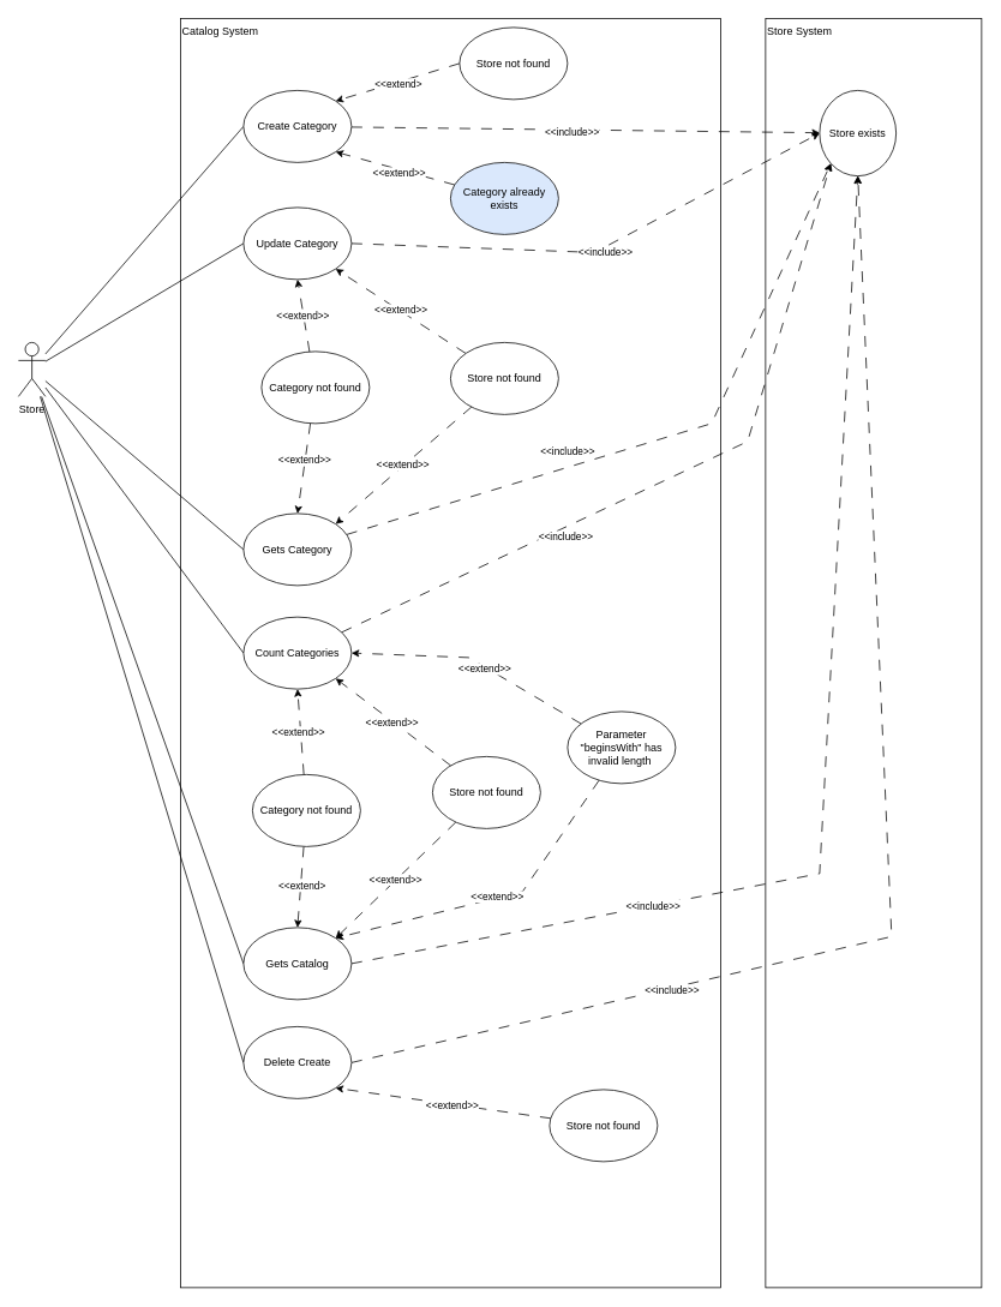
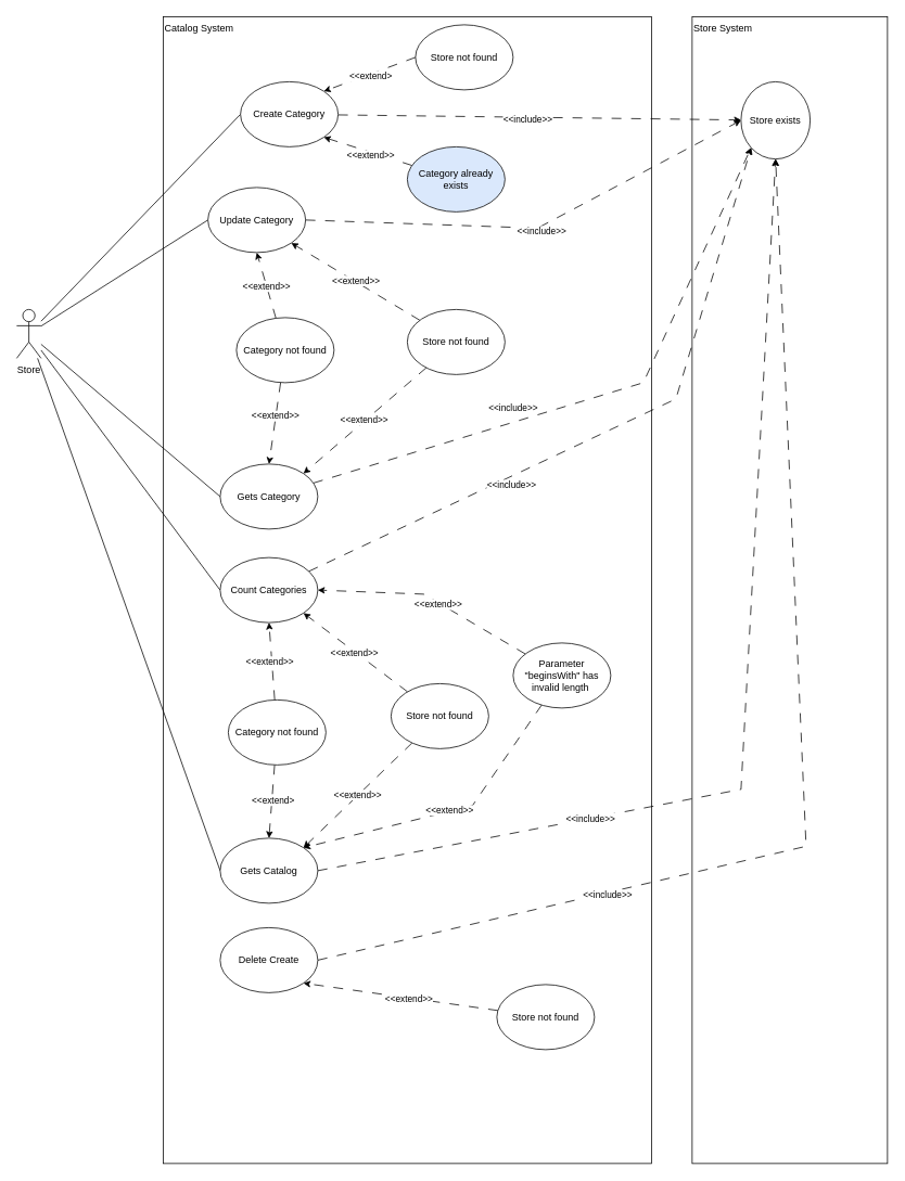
  <mxCell id="0" />
  <mxCell id="1" parent="0" />
  <mxCell id="2" value="Store System" style="rounded=0;whiteSpace=wrap;html=1;verticalAlign=top;align=left;" vertex="1" parent="1"><mxGeometry x="850" y="20" width="240" height="1410" as="geometry" /></mxCell>
  <mxCell id="3" value="Catalog System" style="rounded=0;whiteSpace=wrap;html=1;verticalAlign=top;align=left;" vertex="1" parent="1"><mxGeometry x="200" y="20" width="600" height="1410" as="geometry" /></mxCell>
  <mxCell id="4" style="edgeStyle=none;rounded=0;orthogonalLoop=1;jettySize=auto;html=1;entryX=0;entryY=0.5;entryDx=0;entryDy=0;endArrow=none;endFill=0;" edge="1" parent="1" source="10" target="13"><mxGeometry relative="1" as="geometry" /></mxCell>
  <mxCell id="5" style="edgeStyle=none;rounded=0;orthogonalLoop=1;jettySize=auto;html=1;entryX=0;entryY=0.5;entryDx=0;entryDy=0;endArrow=none;endFill=0;" edge="1" parent="1" source="10" target="16"><mxGeometry relative="1" as="geometry" /></mxCell>
  <mxCell id="6" style="edgeStyle=none;rounded=0;orthogonalLoop=1;jettySize=auto;html=1;entryX=0;entryY=0.5;entryDx=0;entryDy=0;endArrow=none;endFill=0;" edge="1" parent="1" source="10" target="19"><mxGeometry relative="1" as="geometry" /></mxCell>
  <mxCell id="7" style="edgeStyle=none;rounded=0;orthogonalLoop=1;jettySize=auto;html=1;entryX=0;entryY=0.5;entryDx=0;entryDy=0;endArrow=none;endFill=0;" edge="1" parent="1" source="10" target="22"><mxGeometry relative="1" as="geometry" /></mxCell>
  <mxCell id="8" style="edgeStyle=none;rounded=0;orthogonalLoop=1;jettySize=auto;html=1;entryX=0;entryY=0.5;entryDx=0;entryDy=0;endArrow=none;endFill=0;" edge="1" parent="1" source="10" target="25"><mxGeometry relative="1" as="geometry" /></mxCell>
- <mxCell id="9" style="edgeStyle=none;rounded=0;orthogonalLoop=1;jettySize=auto;html=1;entryX=0;entryY=0.5;entryDx=0;entryDy=0;endArrow=none;endFill=0;" edge="1" parent="1" source="10" target="28"><mxGeometry relative="1" as="geometry" /></mxCell>
  <mxCell id="10" value="Store" style="shape=umlActor;verticalLabelPosition=bottom;verticalAlign=top;html=1;outlineConnect=0;" vertex="1" parent="1"><mxGeometry x="20" y="380" width="30" height="60" as="geometry" /></mxCell>
  <mxCell id="11" style="edgeStyle=none;rounded=0;orthogonalLoop=1;jettySize=auto;html=1;dashed=1;dashPattern=12 12;" edge="1" parent="1" source="13" target="29"><mxGeometry relative="1" as="geometry" /></mxCell>
  <mxCell id="12" value="&amp;lt;&amp;lt;include&amp;gt;&amp;gt;" style="edgeLabel;html=1;align=center;verticalAlign=middle;resizable=0;points=[];" vertex="1" connectable="0" parent="11"><mxGeometry x="-0.059" y="-2" relative="1" as="geometry"><mxPoint as="offset" /></mxGeometry></mxCell>
- <mxCell id="13" value="Create Category" style="ellipse;whiteSpace=wrap;html=1;" vertex="1" parent="1"><mxGeometry x="270" y="100" width="120" height="80" as="geometry" /></mxCell>
+ <mxCell id="13" value="Create Category" style="ellipse;whiteSpace=wrap;html=1;" vertex="1" parent="1"><mxGeometry x="295" y="100" width="120" height="80" as="geometry" /></mxCell>
  <mxCell id="14" style="edgeStyle=none;rounded=0;orthogonalLoop=1;jettySize=auto;html=1;entryX=0;entryY=0.5;entryDx=0;entryDy=0;dashed=1;dashPattern=12 12;exitX=1;exitY=0.5;exitDx=0;exitDy=0;" edge="1" parent="1" source="16" target="29"><mxGeometry relative="1" as="geometry"><Array as="points"><mxPoint x="660" y="280" /></Array></mxGeometry></mxCell>
  <mxCell id="15" value="&amp;lt;&amp;lt;include&amp;gt;&amp;gt;" style="edgeLabel;html=1;align=center;verticalAlign=middle;resizable=0;points=[];" vertex="1" connectable="0" parent="14"><mxGeometry x="0.013" y="-5" relative="1" as="geometry"><mxPoint as="offset" /></mxGeometry></mxCell>
- <mxCell id="16" value="Update Category" style="ellipse;whiteSpace=wrap;html=1;" vertex="1" parent="1"><mxGeometry x="270" y="230" width="120" height="80" as="geometry" /></mxCell>
+ <mxCell id="16" value="Update Category" style="ellipse;whiteSpace=wrap;html=1;" vertex="1" parent="1"><mxGeometry x="255" y="230" width="120" height="80" as="geometry" /></mxCell>
  <mxCell id="17" style="edgeStyle=none;rounded=0;orthogonalLoop=1;jettySize=auto;html=1;entryX=0;entryY=1;entryDx=0;entryDy=0;dashed=1;dashPattern=12 12;" edge="1" parent="1" source="19" target="29"><mxGeometry relative="1" as="geometry"><Array as="points"><mxPoint x="790" y="470" /></Array></mxGeometry></mxCell>
  <mxCell id="18" value="&amp;lt;&amp;lt;include&amp;gt;&amp;gt;" style="edgeLabel;html=1;align=center;verticalAlign=middle;resizable=0;points=[];" vertex="1" connectable="0" parent="17"><mxGeometry x="-0.084" relative="1" as="geometry"><mxPoint x="-80" y="6" as="offset" /></mxGeometry></mxCell>
  <mxCell id="19" value="Gets Category" style="ellipse;whiteSpace=wrap;html=1;" vertex="1" parent="1"><mxGeometry x="270" y="570" width="120" height="80" as="geometry" /></mxCell>
  <mxCell id="20" style="edgeStyle=none;rounded=0;orthogonalLoop=1;jettySize=auto;html=1;entryX=0;entryY=1;entryDx=0;entryDy=0;dashed=1;dashPattern=12 12;" edge="1" parent="1" source="22" target="29"><mxGeometry relative="1" as="geometry"><Array as="points"><mxPoint x="830" y="490" /></Array></mxGeometry></mxCell>
  <mxCell id="21" value="&amp;lt;&amp;lt;include&amp;gt;&amp;gt;" style="edgeLabel;html=1;align=center;verticalAlign=middle;resizable=0;points=[];" vertex="1" connectable="0" parent="20"><mxGeometry x="-0.448" y="1" relative="1" as="geometry"><mxPoint x="43" y="-9" as="offset" /></mxGeometry></mxCell>
  <mxCell id="22" value="Count Categories" style="ellipse;whiteSpace=wrap;html=1;" vertex="1" parent="1"><mxGeometry x="270" y="685" width="120" height="80" as="geometry" /></mxCell>
  <mxCell id="23" style="edgeStyle=none;rounded=0;orthogonalLoop=1;jettySize=auto;html=1;dashed=1;dashPattern=12 12;entryX=0.5;entryY=1;entryDx=0;entryDy=0;exitX=1;exitY=0.5;exitDx=0;exitDy=0;" edge="1" parent="1" source="25" target="29"><mxGeometry relative="1" as="geometry"><Array as="points"><mxPoint x="910" y="970" /></Array></mxGeometry></mxCell>
  <mxCell id="24" value="&amp;lt;&amp;lt;include&amp;gt;&amp;gt;" style="edgeLabel;html=1;align=center;verticalAlign=middle;resizable=0;points=[];" vertex="1" connectable="0" parent="23"><mxGeometry x="-0.478" relative="1" as="geometry"><mxPoint as="offset" /></mxGeometry></mxCell>
  <mxCell id="25" value="Gets Catalog" style="ellipse;whiteSpace=wrap;html=1;" vertex="1" parent="1"><mxGeometry x="270" y="1030" width="120" height="80" as="geometry" /></mxCell>
  <mxCell id="26" style="edgeStyle=none;rounded=0;orthogonalLoop=1;jettySize=auto;html=1;entryX=0.5;entryY=1;entryDx=0;entryDy=0;dashed=1;dashPattern=12 12;exitX=1;exitY=0.5;exitDx=0;exitDy=0;" edge="1" parent="1" source="28" target="29"><mxGeometry relative="1" as="geometry"><Array as="points"><mxPoint x="990" y="1040" /></Array></mxGeometry></mxCell>
  <mxCell id="27" value="&amp;lt;&amp;lt;include&amp;gt;&amp;gt;" style="edgeLabel;html=1;align=center;verticalAlign=middle;resizable=0;points=[];" vertex="1" connectable="0" parent="26"><mxGeometry x="-0.5" y="-2" relative="1" as="geometry"><mxPoint as="offset" /></mxGeometry></mxCell>
  <mxCell id="28" value="Delete Create" style="ellipse;whiteSpace=wrap;html=1;" vertex="1" parent="1"><mxGeometry x="270" y="1140" width="120" height="80" as="geometry" /></mxCell>
  <mxCell id="29" value="Store exists" style="ellipse;whiteSpace=wrap;html=1;" vertex="1" parent="1"><mxGeometry x="910" y="100" width="85" height="95" as="geometry" /></mxCell>
  <mxCell id="30" style="edgeStyle=none;rounded=0;orthogonalLoop=1;jettySize=auto;html=1;dashed=1;dashPattern=12 12;entryX=1;entryY=1;entryDx=0;entryDy=0;" edge="1" parent="1" source="32" target="13"><mxGeometry relative="1" as="geometry" /></mxCell>
  <mxCell id="31" value="&amp;lt;&amp;lt;extend&amp;gt;&amp;gt;" style="edgeLabel;html=1;align=center;verticalAlign=middle;resizable=0;points=[];" vertex="1" connectable="0" parent="30"><mxGeometry x="-0.08" y="4" relative="1" as="geometry"><mxPoint as="offset" /></mxGeometry></mxCell>
  <mxCell id="32" value="Category already exists" style="ellipse;whiteSpace=wrap;html=1;fillColor=#dae8fc;" vertex="1" parent="1"><mxGeometry x="500" y="180" width="120" height="80" as="geometry" /></mxCell>
  <mxCell id="33" style="edgeStyle=none;rounded=0;orthogonalLoop=1;jettySize=auto;html=1;entryX=0.5;entryY=1;entryDx=0;entryDy=0;dashed=1;dashPattern=12 12;" edge="1" parent="1" source="37" target="16"><mxGeometry relative="1" as="geometry" /></mxCell>
  <mxCell id="34" value="&amp;lt;&amp;lt;extend&amp;gt;&amp;gt;" style="edgeLabel;html=1;align=center;verticalAlign=middle;resizable=0;points=[];" vertex="1" connectable="0" parent="33"><mxGeometry x="-0.016" y="1" relative="1" as="geometry"><mxPoint as="offset" /></mxGeometry></mxCell>
  <mxCell id="35" style="edgeStyle=none;rounded=0;orthogonalLoop=1;jettySize=auto;html=1;entryX=0.5;entryY=0;entryDx=0;entryDy=0;dashed=1;dashPattern=12 12;" edge="1" parent="1" source="37" target="19"><mxGeometry relative="1" as="geometry" /></mxCell>
  <mxCell id="36" value="&amp;lt;&amp;lt;extend&amp;gt;&amp;gt;" style="edgeLabel;html=1;align=center;verticalAlign=middle;resizable=0;points=[];" vertex="1" connectable="0" parent="35"><mxGeometry x="-0.216" y="-1" relative="1" as="geometry"><mxPoint y="1" as="offset" /></mxGeometry></mxCell>
  <mxCell id="37" value="Category not found" style="ellipse;whiteSpace=wrap;html=1;" vertex="1" parent="1"><mxGeometry x="290" y="390" width="120" height="80" as="geometry" /></mxCell>
  <mxCell id="38" style="edgeStyle=none;rounded=0;orthogonalLoop=1;jettySize=auto;html=1;entryX=0.5;entryY=1;entryDx=0;entryDy=0;dashed=1;dashPattern=12 12;" edge="1" parent="1" source="42" target="22"><mxGeometry relative="1" as="geometry" /></mxCell>
  <mxCell id="39" value="&amp;lt;&amp;lt;extend&amp;gt;&amp;gt;" style="edgeLabel;html=1;align=center;verticalAlign=middle;resizable=0;points=[];" vertex="1" connectable="0" parent="38"><mxGeometry x="0.017" y="2" relative="1" as="geometry"><mxPoint x="-1" as="offset" /></mxGeometry></mxCell>
  <mxCell id="40" style="edgeStyle=none;rounded=0;orthogonalLoop=1;jettySize=auto;html=1;entryX=0.5;entryY=0;entryDx=0;entryDy=0;dashed=1;dashPattern=12 12;" edge="1" parent="1" source="42" target="25"><mxGeometry relative="1" as="geometry" /></mxCell>
  <mxCell id="41" value="&amp;lt;&amp;lt;extend&amp;gt;" style="edgeLabel;html=1;align=center;verticalAlign=middle;resizable=0;points=[];" vertex="1" connectable="0" parent="40"><mxGeometry x="-0.025" relative="1" as="geometry"><mxPoint x="1" as="offset" /></mxGeometry></mxCell>
  <mxCell id="42" value="Category not found" style="ellipse;whiteSpace=wrap;html=1;" vertex="1" parent="1"><mxGeometry x="280" y="860" width="120" height="80" as="geometry" /></mxCell>
  <mxCell id="43" style="edgeStyle=none;rounded=0;orthogonalLoop=1;jettySize=auto;html=1;entryX=1;entryY=0.5;entryDx=0;entryDy=0;dashed=1;dashPattern=12 12;" edge="1" parent="1" source="47" target="22"><mxGeometry relative="1" as="geometry"><Array as="points"><mxPoint x="520" y="730" /></Array></mxGeometry></mxCell>
  <mxCell id="44" value="&amp;lt;&amp;lt;extend&amp;gt;&amp;gt;" style="edgeLabel;html=1;align=center;verticalAlign=middle;resizable=0;points=[];" vertex="1" connectable="0" parent="43"><mxGeometry x="-0.108" y="2" relative="1" as="geometry"><mxPoint as="offset" /></mxGeometry></mxCell>
  <mxCell id="45" style="edgeStyle=none;rounded=0;orthogonalLoop=1;jettySize=auto;html=1;entryX=1;entryY=0;entryDx=0;entryDy=0;dashed=1;dashPattern=12 12;" edge="1" parent="1" source="47" target="25"><mxGeometry relative="1" as="geometry"><Array as="points"><mxPoint x="580" y="990" /></Array></mxGeometry></mxCell>
  <mxCell id="46" value="&amp;lt;&amp;lt;extend&amp;gt;&amp;gt;" style="edgeLabel;html=1;align=center;verticalAlign=middle;resizable=0;points=[];" vertex="1" connectable="0" parent="45"><mxGeometry x="-0.014" y="-2" relative="1" as="geometry"><mxPoint as="offset" /></mxGeometry></mxCell>
  <mxCell id="47" value="Parameter &quot;beginsWith&quot; has invalid length&amp;nbsp;" style="ellipse;whiteSpace=wrap;html=1;" vertex="1" parent="1"><mxGeometry x="630" y="790" width="120" height="80" as="geometry" /></mxCell>
  <mxCell id="48" style="edgeStyle=none;rounded=0;orthogonalLoop=1;jettySize=auto;html=1;entryX=1;entryY=1;entryDx=0;entryDy=0;dashed=1;dashPattern=12 12;" edge="1" parent="1" source="52" target="16"><mxGeometry relative="1" as="geometry" /></mxCell>
  <mxCell id="49" value="&amp;lt;&amp;lt;extend&amp;gt;&amp;gt;" style="edgeLabel;html=1;align=center;verticalAlign=middle;resizable=0;points=[];" vertex="1" connectable="0" parent="48"><mxGeometry x="0.006" y="-1" relative="1" as="geometry"><mxPoint as="offset" /></mxGeometry></mxCell>
  <mxCell id="50" style="edgeStyle=none;rounded=0;orthogonalLoop=1;jettySize=auto;html=1;entryX=1;entryY=0;entryDx=0;entryDy=0;dashed=1;dashPattern=12 12;" edge="1" parent="1" source="52" target="19"><mxGeometry relative="1" as="geometry" /></mxCell>
  <mxCell id="51" value="&amp;lt;&amp;lt;extend&amp;gt;&amp;gt;" style="edgeLabel;html=1;align=center;verticalAlign=middle;resizable=0;points=[];" vertex="1" connectable="0" parent="50"><mxGeometry x="0.009" y="-2" relative="1" as="geometry"><mxPoint as="offset" /></mxGeometry></mxCell>
  <mxCell id="52" value="Store not found" style="ellipse;whiteSpace=wrap;html=1;" vertex="1" parent="1"><mxGeometry x="500" y="380" width="120" height="80" as="geometry" /></mxCell>
  <mxCell id="53" style="edgeStyle=none;rounded=0;orthogonalLoop=1;jettySize=auto;html=1;entryX=1;entryY=0;entryDx=0;entryDy=0;exitX=0;exitY=0.5;exitDx=0;exitDy=0;dashed=1;dashPattern=12 12;" edge="1" parent="1" source="55" target="13"><mxGeometry relative="1" as="geometry" /></mxCell>
  <mxCell id="54" value="&amp;lt;&amp;lt;extend&amp;gt;" style="edgeLabel;html=1;align=center;verticalAlign=middle;resizable=0;points=[];" vertex="1" connectable="0" parent="53"><mxGeometry x="0.004" y="3" relative="1" as="geometry"><mxPoint y="-1" as="offset" /></mxGeometry></mxCell>
  <mxCell id="55" value="Store not found" style="ellipse;whiteSpace=wrap;html=1;" vertex="1" parent="1"><mxGeometry x="510" y="30" width="120" height="80" as="geometry" /></mxCell>
  <mxCell id="56" style="edgeStyle=none;rounded=0;orthogonalLoop=1;jettySize=auto;html=1;entryX=1;entryY=1;entryDx=0;entryDy=0;dashed=1;dashPattern=12 12;" edge="1" parent="1" source="60" target="22"><mxGeometry relative="1" as="geometry" /></mxCell>
  <mxCell id="57" value="&amp;lt;&amp;lt;extend&amp;gt;&amp;gt;" style="edgeLabel;html=1;align=center;verticalAlign=middle;resizable=0;points=[];" vertex="1" connectable="0" parent="56"><mxGeometry x="0.011" y="2" relative="1" as="geometry"><mxPoint as="offset" /></mxGeometry></mxCell>
  <mxCell id="58" style="edgeStyle=none;rounded=0;orthogonalLoop=1;jettySize=auto;html=1;entryX=1;entryY=0;entryDx=0;entryDy=0;dashed=1;dashPattern=12 12;" edge="1" parent="1" source="60" target="25"><mxGeometry relative="1" as="geometry" /></mxCell>
  <mxCell id="59" value="&amp;lt;&amp;lt;extend&amp;gt;&amp;gt;" style="edgeLabel;html=1;align=center;verticalAlign=middle;resizable=0;points=[];" vertex="1" connectable="0" parent="58"><mxGeometry x="-0.013" y="-1" relative="1" as="geometry"><mxPoint as="offset" /></mxGeometry></mxCell>
  <mxCell id="60" value="Store not found" style="ellipse;whiteSpace=wrap;html=1;" vertex="1" parent="1"><mxGeometry x="480" y="840" width="120" height="80" as="geometry" /></mxCell>
  <mxCell id="61" style="edgeStyle=none;rounded=0;orthogonalLoop=1;jettySize=auto;html=1;entryX=1;entryY=1;entryDx=0;entryDy=0;dashed=1;dashPattern=12 12;" edge="1" parent="1" source="63" target="28"><mxGeometry relative="1" as="geometry" /></mxCell>
  <mxCell id="62" value="&amp;lt;&amp;lt;extend&amp;gt;&amp;gt;" style="edgeLabel;html=1;align=center;verticalAlign=middle;resizable=0;points=[];" vertex="1" connectable="0" parent="61"><mxGeometry x="-0.083" y="1" relative="1" as="geometry"><mxPoint as="offset" /></mxGeometry></mxCell>
  <mxCell id="63" value="Store not found" style="ellipse;whiteSpace=wrap;html=1;" vertex="1" parent="1"><mxGeometry x="610" y="1210" width="120" height="80" as="geometry" /></mxCell>
